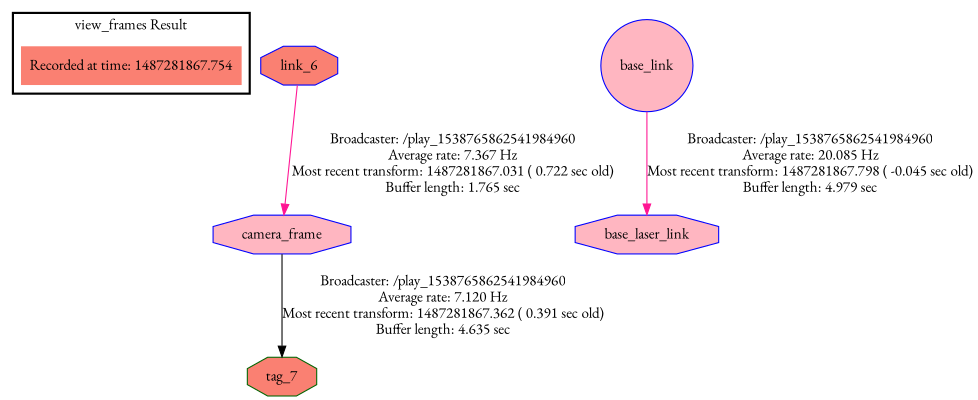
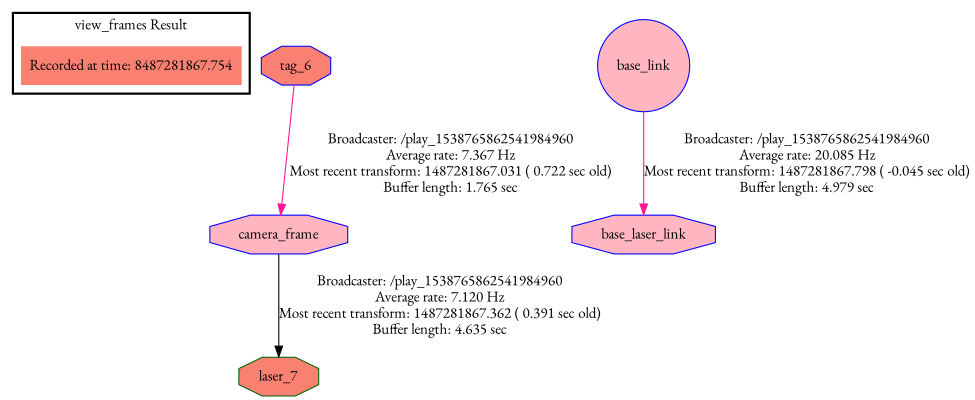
  digraph {
    fontname="EB Garamond"
    node [color=blue fillcolor=salmon fontname="EB Garamond" shape=octagon style=filled]
    edge [fontname="EB Garamond" color=deeppink]
-   "Recorded at time: 1487281867.754" [color=black shape=plaintext]
+   "Recorded at time: 1487281867.754" [color=black shape=plaintext label="Recorded at time: 8487281867.754"]
    camera_frame [fillcolor=lightpink]
    base_link [fillcolor=lightpink shape=circle]
    base_laser_link [fillcolor=lightpink]
-   tag_7 [color=darkgreen]
-   tag_6 [label=link_6]
+   tag_7 [color=darkgreen label=laser_7]
+   tag_6
    subgraph cluster_1 {
      color=black
      label="view_frames Result"
      style=bold
      "Recorded at time: 1487281867.754"
    }
    "Recorded at time: 1487281867.754" -> camera_frame [style=invis color=""]
    camera_frame -> tag_7 [color=black label="Broadcaster: /play_1538765862541984960\nAverage rate: 7.120 Hz\nMost recent transform: 1487281867.362 ( 0.391 sec old)\nBuffer length: 4.635 sec\n"]
    base_link -> base_laser_link [label="Broadcaster: /play_1538765862541984960\nAverage rate: 20.085 Hz\nMost recent transform: 1487281867.798 ( -0.045 sec old)\nBuffer length: 4.979 sec\n"]
    tag_6 -> camera_frame [label="Broadcaster: /play_1538765862541984960\nAverage rate: 7.367 Hz\nMost recent transform: 1487281867.031 ( 0.722 sec old)\nBuffer length: 1.765 sec\n"]
  }
